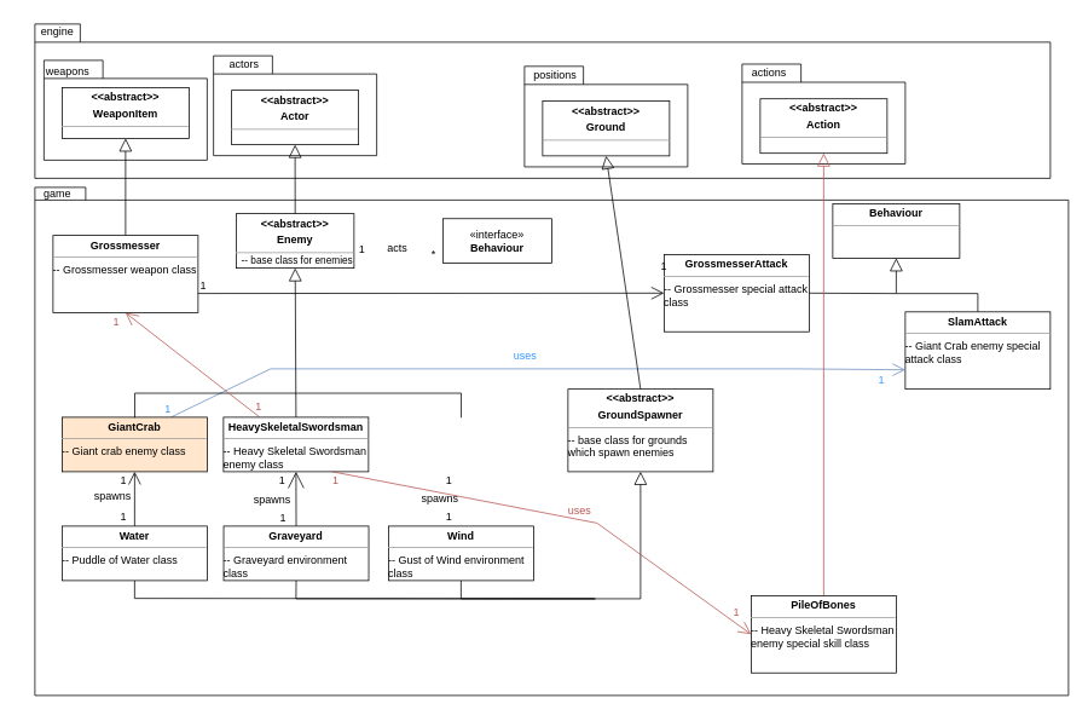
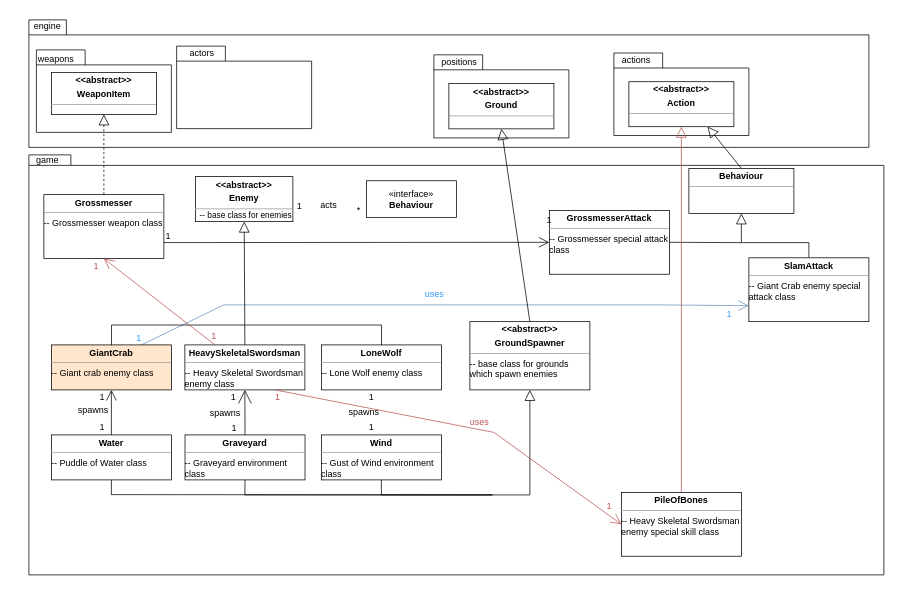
  <mxCell id="0" />
  <mxCell id="1" parent="0" />
  <mxCell id="2" value="" style="shape=folder;fontStyle=1;spacingTop=10;tabWidth=50;tabHeight=20;tabPosition=left;html=1;whiteSpace=wrap;" parent="1" vertex="1"><mxGeometry x="38" y="26" width="1120" height="170" as="geometry" /></mxCell>
  <mxCell id="3" value="" style="shape=folder;fontStyle=1;spacingTop=10;tabWidth=65;tabHeight=20;tabPosition=left;html=1;whiteSpace=wrap;" vertex="1" parent="1"><mxGeometry x="818" y="70.16" width="180" height="110" as="geometry" /></mxCell>
  <mxCell id="4" value="" style="shape=folder;fontStyle=1;spacingTop=10;tabWidth=40;tabHeight=14;tabPosition=left;html=1;whiteSpace=wrap;movable=1;resizable=1;rotatable=1;deletable=1;editable=1;locked=0;connectable=1;" parent="1" vertex="1"><mxGeometry x="38" y="206" width="1140" height="560" as="geometry" /></mxCell>
  <mxCell id="5" value="&lt;div&gt;game&lt;br&gt;&lt;/div&gt;" style="text;html=1;strokeColor=none;fillColor=none;align=center;verticalAlign=middle;whiteSpace=wrap;rounded=0;" parent="1" vertex="1"><mxGeometry x="20" y="180.157" width="86.341" height="65.4" as="geometry" /></mxCell>
  <mxCell id="6" value="&lt;blockquote&gt;«interface»&lt;br&gt;&lt;div&gt;&lt;b&gt;Behaviour&lt;/b&gt;&lt;/div&gt;&lt;/blockquote&gt;" style="html=1;whiteSpace=wrap;" parent="1" vertex="1"><mxGeometry x="488" y="240.5" width="120" height="49" as="geometry" /></mxCell>
  <mxCell id="7" value="&lt;p style=&quot;margin:0px;margin-top:4px;text-align:center;&quot;&gt;&lt;b&gt;&amp;lt;&amp;lt;abstract&amp;gt;&amp;gt;&lt;/b&gt;&lt;/p&gt;&lt;p style=&quot;margin:0px;margin-top:4px;text-align:center;&quot;&gt;&lt;b&gt;Enemy&lt;br&gt;&lt;/b&gt;&lt;/p&gt;&lt;hr size=&quot;1&quot;&gt;" style="verticalAlign=top;align=left;overflow=fill;fontSize=12;fontFamily=Helvetica;html=1;whiteSpace=wrap;" parent="1" vertex="1"><mxGeometry x="260.2" y="235" width="129.8" height="60" as="geometry" /></mxCell>
  <mxCell id="8" value="1" style="text;html=1;strokeColor=none;fillColor=none;align=center;verticalAlign=middle;whiteSpace=wrap;rounded=0;" parent="1" vertex="1"><mxGeometry x="369" y="259" width="60" height="30" as="geometry" /></mxCell>
  <mxCell id="9" value="*" style="text;html=1;strokeColor=none;fillColor=none;align=center;verticalAlign=middle;whiteSpace=wrap;rounded=0;" parent="1" vertex="1"><mxGeometry x="448" y="265" width="60" height="30" as="geometry" /></mxCell>
  <mxCell id="10" value="acts" style="text;html=1;strokeColor=none;fillColor=none;align=center;verticalAlign=middle;whiteSpace=wrap;rounded=0;" parent="1" vertex="1"><mxGeometry x="408" y="258" width="60" height="30" as="geometry" /></mxCell>
  <mxCell id="11" style="rounded=0;orthogonalLoop=1;jettySize=auto;html=1;exitX=0.75;exitY=0;exitDx=0;exitDy=0;entryX=0;entryY=0.75;entryDx=0;entryDy=0;endSize=12;endArrow=open;endFill=0;fillColor=#dae8fc;strokeColor=#6c8ebf;" parent="1" source="12" target="65" edge="1"><mxGeometry relative="1" as="geometry"><Array as="points"><mxPoint x="298" y="406" /><mxPoint x="878" y="406" /></Array></mxGeometry></mxCell>
  <mxCell id="12" value="&lt;p style=&quot;margin:0px;margin-top:4px;text-align:center;&quot;&gt;&lt;b&gt;GiantCrab&lt;/b&gt;&lt;/p&gt;&lt;hr size=&quot;1&quot;&gt;&lt;div&gt;-- Giant crab enemy class&lt;br&gt;&lt;/div&gt;" style="verticalAlign=top;align=left;overflow=fill;fontSize=12;fontFamily=Helvetica;html=1;whiteSpace=wrap;fillColor=#ffe6cc;" parent="1" vertex="1"><mxGeometry x="68" y="459.37" width="160" height="60" as="geometry" /></mxCell>
+ <mxCell id="13" value="&lt;p style=&quot;margin:0px;margin-top:4px;text-align:center;&quot;&gt;&lt;b&gt;LoneWolf&lt;/b&gt;&lt;/p&gt;&lt;hr size=&quot;1&quot;&gt;&lt;div&gt;-- Lone Wolf enemy class&lt;br&gt;&lt;/div&gt;" style="verticalAlign=top;align=left;overflow=fill;fontSize=12;fontFamily=Helvetica;html=1;whiteSpace=wrap;" parent="1" vertex="1"><mxGeometry x="428" y="459.37" width="160" height="60" as="geometry" /></mxCell>
  <mxCell id="14" value="&lt;p style=&quot;margin:0px;margin-top:4px;text-align:center;&quot;&gt;&lt;b&gt;HeavySkeletalSwordsman&lt;br&gt;&lt;/b&gt;&lt;/p&gt;&lt;hr size=&quot;1&quot;&gt;&lt;div&gt;-- Heavy Skeletal Swordsman enemy class&lt;br&gt;&lt;/div&gt;" style="verticalAlign=top;align=left;overflow=fill;fontSize=12;fontFamily=Helvetica;html=1;whiteSpace=wrap;" parent="1" vertex="1"><mxGeometry x="246" y="459.37" width="160" height="60" as="geometry" /></mxCell>
  <mxCell id="15" value="" style="endArrow=block;endSize=12;endFill=0;html=1;rounded=0;exitX=0.5;exitY=0;exitDx=0;exitDy=0;entryX=0.5;entryY=1;entryDx=0;entryDy=0;" parent="1" source="14" target="7" edge="1"><mxGeometry width="160" relative="1" as="geometry"><mxPoint x="275" y="306" as="sourcePoint" /><mxPoint x="515" y="316" as="targetPoint" /></mxGeometry></mxCell>
  <mxCell id="16" value="-- base class for enemies" style="edgeLabel;html=1;align=center;verticalAlign=middle;resizable=0;points=[];" parent="15" vertex="1" connectable="0"><mxGeometry x="1" y="-8" relative="1" as="geometry"><mxPoint x="-7" y="-9" as="offset" /></mxGeometry></mxCell>
  <mxCell id="17" value="" style="group" parent="1" vertex="1" connectable="0"><mxGeometry x="148.2" y="432.87" width="360" as="geometry" /></mxCell>
  <mxCell id="18" style="rounded=0;orthogonalLoop=1;jettySize=auto;html=1;exitX=0.5;exitY=0;exitDx=0;exitDy=0;endArrow=none;endFill=0;" parent="17" edge="1"><mxGeometry relative="1" as="geometry"><mxPoint x="180" as="targetPoint" /><mxPoint x="360" y="27" as="sourcePoint" /><Array as="points"><mxPoint x="360" /></Array></mxGeometry></mxCell>
  <mxCell id="19" style="rounded=0;orthogonalLoop=1;jettySize=auto;html=1;exitX=0.5;exitY=0;exitDx=0;exitDy=0;endArrow=none;endFill=0;" parent="17" edge="1"><mxGeometry relative="1" as="geometry"><mxPoint x="180" as="targetPoint" /><mxPoint y="27" as="sourcePoint" /><Array as="points"><mxPoint /></Array></mxGeometry></mxCell>
  <mxCell id="20" value="1" style="text;html=1;strokeColor=none;fillColor=none;align=center;verticalAlign=middle;whiteSpace=wrap;rounded=0;fontColor=#B85450;" parent="1" vertex="1"><mxGeometry x="255" y="432.87" width="60" height="30" as="geometry" /></mxCell>
  <mxCell id="21" style="edgeStyle=orthogonalEdgeStyle;rounded=0;orthogonalLoop=1;jettySize=auto;html=1;exitX=0.5;exitY=0;exitDx=0;exitDy=0;entryX=0.5;entryY=1;entryDx=0;entryDy=0;endArrow=open;endFill=0;endSize=12;" parent="1" source="23" target="12" edge="1"><mxGeometry relative="1" as="geometry" /></mxCell>
  <mxCell id="22" style="rounded=0;orthogonalLoop=1;jettySize=auto;html=1;exitX=0.5;exitY=1;exitDx=0;exitDy=0;endArrow=none;endFill=0;" parent="1" source="23" edge="1"><mxGeometry relative="1" as="geometry"><mxPoint x="656" y="659.37" as="targetPoint" /><Array as="points"><mxPoint x="148" y="659" /></Array></mxGeometry></mxCell>
  <mxCell id="23" value="&lt;p style=&quot;margin:0px;margin-top:4px;text-align:center;&quot;&gt;&lt;b&gt;Water&lt;/b&gt;&lt;br&gt;&lt;/p&gt;&lt;hr size=&quot;1&quot;&gt;&lt;div&gt;-- Puddle of Water class&lt;br&gt;&lt;/div&gt;" style="verticalAlign=top;align=left;overflow=fill;fontSize=12;fontFamily=Helvetica;html=1;whiteSpace=wrap;" parent="1" vertex="1"><mxGeometry x="68" y="579.37" width="160" height="60" as="geometry" /></mxCell>
  <mxCell id="24" style="edgeStyle=orthogonalEdgeStyle;rounded=0;orthogonalLoop=1;jettySize=auto;html=1;exitX=0.5;exitY=1;exitDx=0;exitDy=0;entryX=0.5;entryY=1;entryDx=0;entryDy=0;endSize=12;endArrow=block;endFill=0;" parent="1" source="25" target="44" edge="1"><mxGeometry relative="1" as="geometry" /></mxCell>
  <mxCell id="25" value="&lt;p style=&quot;margin:0px;margin-top:4px;text-align:center;&quot;&gt;&lt;b&gt;Wind&lt;/b&gt;&lt;br&gt;&lt;/p&gt;&lt;hr size=&quot;1&quot;&gt;&lt;div&gt;-- Gust of Wind environment class&lt;br&gt;&lt;/div&gt;" style="verticalAlign=top;align=left;overflow=fill;fontSize=12;fontFamily=Helvetica;html=1;whiteSpace=wrap;" parent="1" vertex="1"><mxGeometry x="428" y="579.37" width="160" height="60" as="geometry" /></mxCell>
  <mxCell id="26" style="rounded=0;orthogonalLoop=1;jettySize=auto;html=1;exitX=0.5;exitY=1;exitDx=0;exitDy=0;endArrow=none;endFill=0;" parent="1" source="27" edge="1"><mxGeometry relative="1" as="geometry"><mxPoint x="656" y="659.37" as="targetPoint" /><Array as="points"><mxPoint x="326" y="659.37" /></Array></mxGeometry></mxCell>
  <mxCell id="27" value="&lt;p style=&quot;margin:0px;margin-top:4px;text-align:center;&quot;&gt;&lt;b&gt;Graveyard&lt;/b&gt;&lt;br&gt;&lt;/p&gt;&lt;hr size=&quot;1&quot;&gt;&lt;div&gt;-- Graveyard environment class&lt;br&gt;&lt;/div&gt;" style="verticalAlign=top;align=left;overflow=fill;fontSize=12;fontFamily=Helvetica;html=1;whiteSpace=wrap;" parent="1" vertex="1"><mxGeometry x="246.2" y="579.37" width="160" height="60" as="geometry" /></mxCell>
  <mxCell id="28" value="" style="group" parent="1" vertex="1" connectable="0"><mxGeometry x="235" y="56" width="180" height="115" as="geometry" /></mxCell>
  <mxCell id="29" value="" style="shape=folder;fontStyle=1;spacingTop=10;tabWidth=65;tabHeight=20;tabPosition=left;html=1;whiteSpace=wrap;" parent="28" vertex="1"><mxGeometry y="5" width="180" height="110" as="geometry" /></mxCell>
  <mxCell id="30" value="actors" style="text;html=1;strokeColor=none;fillColor=none;align=center;verticalAlign=middle;whiteSpace=wrap;rounded=0;" parent="28" vertex="1"><mxGeometry x="4" width="60" height="30" as="geometry" /></mxCell>
- <mxCell id="31" value="&lt;p style=&quot;margin:0px;margin-top:4px;text-align:center;&quot;&gt;&lt;b&gt;&amp;lt;&amp;lt;abstract&amp;gt;&amp;gt;&lt;/b&gt;&lt;/p&gt;&lt;p style=&quot;margin:0px;margin-top:4px;text-align:center;&quot;&gt;&lt;b&gt;Actor&lt;br&gt;&lt;/b&gt;&lt;/p&gt;&lt;hr size=&quot;1&quot;&gt;" style="verticalAlign=top;align=left;overflow=fill;fontSize=12;fontFamily=Helvetica;html=1;whiteSpace=wrap;" parent="28" vertex="1"><mxGeometry x="20" y="43" width="140" height="60" as="geometry" /></mxCell>
- <mxCell id="32" value="" style="endArrow=block;endSize=12;endFill=0;html=1;rounded=0;exitX=0.5;exitY=0;exitDx=0;exitDy=0;entryX=0.5;entryY=1;entryDx=0;entryDy=0;" parent="1" source="7" target="31" edge="1"><mxGeometry width="160" relative="1" as="geometry"><mxPoint x="514.75" y="283" as="sourcePoint" /><mxPoint x="515" y="206" as="targetPoint" /></mxGeometry></mxCell>
  <mxCell id="33" style="rounded=0;orthogonalLoop=1;jettySize=auto;html=1;exitX=0.25;exitY=0;exitDx=0;exitDy=0;entryX=0.5;entryY=1;entryDx=0;entryDy=0;elbow=vertical;endArrow=open;endFill=0;endSize=12;fillColor=#f8cecc;strokeColor=#b85450;" parent="1" source="14" target="50" edge="1"><mxGeometry relative="1" as="geometry"><mxPoint x="136" y="396" as="targetPoint" /><Array as="points" /></mxGeometry></mxCell>
  <mxCell id="34" value="" style="endArrow=open;endSize=16;endFill=0;html=1;rounded=0;exitX=0.5;exitY=0;exitDx=0;exitDy=0;entryX=0.5;entryY=1;entryDx=0;entryDy=0;" parent="1" source="27" target="14" edge="1"><mxGeometry width="160" relative="1" as="geometry"><mxPoint x="323.8" y="580.37" as="sourcePoint" /><mxPoint x="323.8" y="499.37" as="targetPoint" /></mxGeometry></mxCell>
  <mxCell id="35" value="1" style="text;html=1;strokeColor=none;fillColor=none;align=center;verticalAlign=middle;whiteSpace=wrap;rounded=0;" parent="1" vertex="1"><mxGeometry x="127" y="559.37" width="18" height="20" as="geometry" /></mxCell>
  <mxCell id="36" value="1" style="text;html=1;strokeColor=none;fillColor=none;align=center;verticalAlign=middle;whiteSpace=wrap;rounded=0;" parent="1" vertex="1"><mxGeometry x="306" y="562" width="12" height="17.87" as="geometry" /></mxCell>
  <mxCell id="37" value="1" style="text;html=1;strokeColor=none;fillColor=none;align=center;verticalAlign=middle;whiteSpace=wrap;rounded=0;" parent="1" vertex="1"><mxGeometry x="465" y="553.87" width="60" height="30" as="geometry" /></mxCell>
  <mxCell id="38" value="1" style="text;html=1;strokeColor=none;fillColor=none;align=center;verticalAlign=middle;whiteSpace=wrap;rounded=0;" parent="1" vertex="1"><mxGeometry x="281" y="514.37" width="60" height="30" as="geometry" /></mxCell>
  <mxCell id="39" value="1" style="text;html=1;strokeColor=none;fillColor=none;align=center;verticalAlign=middle;whiteSpace=wrap;rounded=0;" parent="1" vertex="1"><mxGeometry x="127" y="519.37" width="18" height="20" as="geometry" /></mxCell>
  <mxCell id="40" value="1" style="text;html=1;strokeColor=none;fillColor=none;align=center;verticalAlign=middle;whiteSpace=wrap;rounded=0;" parent="1" vertex="1"><mxGeometry x="486" y="519.37" width="18" height="20" as="geometry" /></mxCell>
  <mxCell id="41" value="spawns" style="text;html=1;strokeColor=none;fillColor=none;align=center;verticalAlign=middle;whiteSpace=wrap;rounded=0;" parent="1" vertex="1"><mxGeometry x="455" y="534.37" width="60" height="30" as="geometry" /></mxCell>
  <mxCell id="42" value="spawns" style="text;html=1;strokeColor=none;fillColor=none;align=center;verticalAlign=middle;whiteSpace=wrap;rounded=0;" parent="1" vertex="1"><mxGeometry x="279" y="542" width="42" height="18.37" as="geometry" /></mxCell>
  <mxCell id="43" value="spawns" style="text;html=1;strokeColor=none;fillColor=none;align=center;verticalAlign=middle;whiteSpace=wrap;rounded=0;" parent="1" vertex="1"><mxGeometry x="94" y="532.37" width="60" height="30" as="geometry" /></mxCell>
  <mxCell id="44" value="&lt;p style=&quot;margin:0px;margin-top:4px;text-align:center;&quot;&gt;&lt;b&gt;&amp;lt;&amp;lt;abstract&amp;gt;&amp;gt;&lt;/b&gt;&lt;/p&gt;&lt;p style=&quot;margin:0px;margin-top:4px;text-align:center;&quot;&gt;&lt;b&gt;GroundSpawner&lt;br&gt;&lt;/b&gt;&lt;/p&gt;&lt;hr size=&quot;1&quot;&gt;&lt;div&gt;-- base class for grounds which spawn enemies&lt;br&gt;&lt;/div&gt;" style="verticalAlign=top;align=left;overflow=fill;fontSize=12;fontFamily=Helvetica;html=1;whiteSpace=wrap;" parent="1" vertex="1"><mxGeometry x="626" y="428.37" width="160" height="91" as="geometry" /></mxCell>
  <mxCell id="45" value="&lt;p style=&quot;margin:0px;margin-top:4px;text-align:center;&quot;&gt;&lt;b&gt;GrossmesserAttack&lt;/b&gt;&lt;br&gt;&lt;/p&gt;&lt;hr size=&quot;1&quot;&gt;-- Grossmesser special attack class" style="verticalAlign=top;align=left;overflow=fill;fontSize=12;fontFamily=Helvetica;html=1;whiteSpace=wrap;" parent="1" vertex="1"><mxGeometry x="732" y="280" width="160" height="85.13" as="geometry" /></mxCell>
  <mxCell id="46" value="`" style="shape=folder;fontStyle=1;spacingTop=10;tabWidth=65;tabHeight=20;tabPosition=left;html=1;whiteSpace=wrap;" parent="1" vertex="1"><mxGeometry x="48" y="66" width="180" height="110" as="geometry" /></mxCell>
  <mxCell id="47" value="weapons&lt;span style=&quot;white-space: pre;&quot;&gt; &lt;/span&gt;" style="text;html=1;strokeColor=none;fillColor=none;align=center;verticalAlign=middle;whiteSpace=wrap;rounded=0;" parent="1" vertex="1"><mxGeometry x="46.34" y="56" width="60" height="44.211" as="geometry" /></mxCell>
  <mxCell id="48" value="&lt;p style=&quot;margin:0px;margin-top:4px;text-align:center;&quot;&gt;&lt;b&gt;&amp;lt;&amp;lt;abstract&amp;gt;&amp;gt;&lt;/b&gt;&lt;/p&gt;&lt;p style=&quot;margin:0px;margin-top:4px;text-align:center;&quot;&gt;&lt;b&gt;WeaponItem&lt;/b&gt;&lt;br&gt;&lt;/p&gt;&lt;hr size=&quot;1&quot;&gt;" style="verticalAlign=top;align=left;overflow=fill;fontSize=12;fontFamily=Helvetica;html=1;whiteSpace=wrap;" parent="1" vertex="1"><mxGeometry x="68" y="96" width="140" height="56" as="geometry" /></mxCell>
- <mxCell id="49" style="rounded=0;orthogonalLoop=1;jettySize=auto;html=1;exitX=0.5;exitY=0;exitDx=0;exitDy=0;entryX=0.5;entryY=1;entryDx=0;entryDy=0;endArrow=block;endFill=0;endSize=12;" parent="1" source="50" target="48" edge="1"><mxGeometry relative="1" as="geometry" /></mxCell>
+ <mxCell id="49" style="rounded=0;orthogonalLoop=1;jettySize=auto;html=1;exitX=0.5;exitY=0;exitDx=0;exitDy=0;entryX=0.5;entryY=1;entryDx=0;entryDy=0;endArrow=block;endFill=0;endSize=12;dashed=1;" parent="1" source="50" target="48" edge="1"><mxGeometry relative="1" as="geometry" /></mxCell>
  <mxCell id="50" value="&lt;p style=&quot;margin:0px;margin-top:4px;text-align:center;&quot;&gt;&lt;b&gt;Grossmesser&lt;/b&gt;&lt;br&gt;&lt;/p&gt;&lt;hr size=&quot;1&quot;&gt;&lt;div&gt;-- Grossmesser weapon class&lt;br&gt;&lt;/div&gt;" style="verticalAlign=top;align=left;overflow=fill;fontSize=12;fontFamily=Helvetica;html=1;whiteSpace=wrap;" parent="1" vertex="1"><mxGeometry x="58" y="259" width="160" height="85.26" as="geometry" /></mxCell>
  <mxCell id="51" value="1" style="text;html=1;strokeColor=none;fillColor=none;align=center;verticalAlign=middle;whiteSpace=wrap;rounded=0;fontColor=#B85450;" parent="1" vertex="1"><mxGeometry x="98" y="339.24" width="60" height="30" as="geometry" /></mxCell>
  <mxCell id="52" value="&lt;p style=&quot;margin:0px;margin-top:4px;text-align:center;&quot;&gt;&lt;b&gt;Behaviour&lt;br&gt;&lt;/b&gt;&lt;/p&gt;&lt;hr size=&quot;1&quot;&gt;" style="verticalAlign=top;align=left;overflow=fill;fontSize=12;fontFamily=Helvetica;html=1;whiteSpace=wrap;" parent="1" vertex="1"><mxGeometry x="918" y="224" width="140" height="60" as="geometry" /></mxCell>
  <mxCell id="53" value="" style="endArrow=block;endSize=12;endFill=0;html=1;rounded=0;exitX=1;exitY=0.5;exitDx=0;exitDy=0;entryX=0.5;entryY=1;entryDx=0;entryDy=0;" parent="1" source="45" target="52" edge="1"><mxGeometry width="160" relative="1" as="geometry"><mxPoint x="839" y="358.24" as="sourcePoint" /><mxPoint x="838" y="194.24" as="targetPoint" /><Array as="points"><mxPoint x="988" y="323" /></Array></mxGeometry></mxCell>
  <mxCell id="54" style="rounded=0;orthogonalLoop=1;jettySize=auto;html=1;exitX=1;exitY=0.75;exitDx=0;exitDy=0;entryX=0;entryY=0.5;entryDx=0;entryDy=0;elbow=vertical;endArrow=open;endFill=0;endSize=12;" parent="1" source="50" target="45" edge="1"><mxGeometry relative="1" as="geometry"><mxPoint x="319" y="468" as="sourcePoint" /><mxPoint x="171" y="353" as="targetPoint" /><Array as="points" /></mxGeometry></mxCell>
  <mxCell id="55" value="1" style="text;html=1;strokeColor=none;fillColor=none;align=center;verticalAlign=middle;whiteSpace=wrap;rounded=0;" parent="1" vertex="1"><mxGeometry x="218" y="306" width="12" height="17.87" as="geometry" /></mxCell>
  <mxCell id="56" value="1" style="text;html=1;strokeColor=none;fillColor=none;align=center;verticalAlign=middle;whiteSpace=wrap;rounded=0;" parent="1" vertex="1"><mxGeometry x="726" y="284" width="12" height="17.87" as="geometry" /></mxCell>
  <mxCell id="57" value="&lt;p style=&quot;margin:0px;margin-top:4px;text-align:center;&quot;&gt;&lt;b&gt;&amp;lt;&amp;lt;abstract&amp;gt;&amp;gt;&lt;/b&gt;&lt;/p&gt;&lt;p style=&quot;margin:0px;margin-top:4px;text-align:center;&quot;&gt;&lt;b&gt;Action&lt;br&gt;&lt;/b&gt;&lt;/p&gt;&lt;hr size=&quot;1&quot;&gt;" style="verticalAlign=top;align=left;overflow=fill;fontSize=12;fontFamily=Helvetica;html=1;whiteSpace=wrap;" parent="1" vertex="1"><mxGeometry x="838" y="108.44" width="140" height="60" as="geometry" /></mxCell>
  <mxCell id="58" value="&lt;p style=&quot;margin:0px;margin-top:4px;text-align:center;&quot;&gt;&lt;b&gt;PileOfBones&lt;/b&gt;&lt;br&gt;&lt;/p&gt;&lt;hr size=&quot;1&quot;&gt;-- Heavy Skeletal Swordsman enemy special skill class" style="verticalAlign=top;align=left;overflow=fill;fontSize=12;fontFamily=Helvetica;html=1;whiteSpace=wrap;" parent="1" vertex="1"><mxGeometry x="828" y="656" width="160" height="85.13" as="geometry" /></mxCell>
  <mxCell id="59" style="rounded=0;orthogonalLoop=1;jettySize=auto;html=1;exitX=0.75;exitY=1;exitDx=0;exitDy=0;entryX=0;entryY=0.5;entryDx=0;entryDy=0;elbow=vertical;endArrow=open;endFill=0;endSize=12;fillColor=#f8cecc;strokeColor=#b85450;" parent="1" source="14" target="58" edge="1"><mxGeometry relative="1" as="geometry"><mxPoint x="296" y="469" as="sourcePoint" /><mxPoint x="148" y="354" as="targetPoint" /><Array as="points"><mxPoint x="658" y="576" /></Array></mxGeometry></mxCell>
  <mxCell id="60" value="" style="endArrow=block;endSize=12;endFill=0;html=1;rounded=0;exitX=0.5;exitY=0;exitDx=0;exitDy=0;entryX=0.5;entryY=1;entryDx=0;entryDy=0;fillColor=#f8cecc;strokeColor=#b85450;" parent="1" source="58" target="57" edge="1"><mxGeometry width="160" relative="1" as="geometry"><mxPoint x="918" y="656" as="sourcePoint" /><mxPoint x="918" y="601" as="targetPoint" /></mxGeometry></mxCell>
  <mxCell id="61" value="1" style="text;html=1;strokeColor=none;fillColor=none;align=center;verticalAlign=middle;whiteSpace=wrap;rounded=0;fontColor=#B85450;" parent="1" vertex="1"><mxGeometry x="364" y="520.5" width="12" height="17.87" as="geometry" /></mxCell>
  <mxCell id="62" value="1" style="text;html=1;strokeColor=none;fillColor=none;align=center;verticalAlign=middle;whiteSpace=wrap;rounded=0;fontColor=#B85450;" parent="1" vertex="1"><mxGeometry x="806" y="666" width="12" height="17.87" as="geometry" /></mxCell>
  <mxCell id="63" value="uses" style="text;html=1;strokeColor=none;fillColor=none;align=center;verticalAlign=middle;whiteSpace=wrap;rounded=0;fontColor=#B85450;" parent="1" vertex="1"><mxGeometry x="618" y="553.87" width="42" height="18.37" as="geometry" /></mxCell>
  <mxCell id="64" style="rounded=0;orthogonalLoop=1;jettySize=auto;html=1;exitX=0.5;exitY=0;exitDx=0;exitDy=0;endArrow=none;endFill=0;" edge="1" parent="1" source="65"><mxGeometry relative="1" as="geometry"><mxPoint x="988" y="323" as="targetPoint" /><mxPoint x="1078" y="340.24" as="sourcePoint" /><Array as="points"><mxPoint x="1078" y="323" /></Array></mxGeometry></mxCell>
  <mxCell id="65" value="&lt;p style=&quot;margin:0px;margin-top:4px;text-align:center;&quot;&gt;&lt;b&gt;SlamAttack&lt;/b&gt;&lt;br&gt;&lt;/p&gt;&lt;hr size=&quot;1&quot;&gt;-- Giant Crab enemy special attack class" style="verticalAlign=top;align=left;overflow=fill;fontSize=12;fontFamily=Helvetica;html=1;whiteSpace=wrap;" parent="1" vertex="1"><mxGeometry x="998" y="343.24" width="160" height="85.13" as="geometry" /></mxCell>
  <mxCell id="66" value="1" style="text;html=1;strokeColor=none;fillColor=none;align=center;verticalAlign=middle;whiteSpace=wrap;rounded=0;fontColor=#3399FF;" parent="1" vertex="1"><mxGeometry x="966" y="410.5" width="12" height="17.87" as="geometry" /></mxCell>
  <mxCell id="67" value="1" style="text;html=1;strokeColor=none;fillColor=none;align=center;verticalAlign=middle;whiteSpace=wrap;rounded=0;fontColor=#3399FF;" parent="1" vertex="1"><mxGeometry x="179" y="441.5" width="12" height="17.87" as="geometry" /></mxCell>
  <mxCell id="68" value="uses" style="text;html=1;strokeColor=none;fillColor=none;align=center;verticalAlign=middle;whiteSpace=wrap;rounded=0;fontColor=#3399FF;" parent="1" vertex="1"><mxGeometry x="558" y="382.82" width="42" height="18.37" as="geometry" /></mxCell>
  <mxCell id="69" value="&lt;div&gt;engine&lt;/div&gt;" style="text;html=1;strokeColor=none;fillColor=none;align=center;verticalAlign=middle;whiteSpace=wrap;rounded=0;" parent="1" vertex="1"><mxGeometry x="33.17" y="20" width="60" height="30.222" as="geometry" /></mxCell>
  <mxCell id="70" value="" style="shape=folder;fontStyle=1;spacingTop=10;tabWidth=65;tabHeight=20;tabPosition=left;html=1;whiteSpace=wrap;" parent="1" vertex="1"><mxGeometry x="578" y="72.593" width="180" height="110.815" as="geometry" /></mxCell>
  <mxCell id="71" value="positions" style="text;html=1;strokeColor=none;fillColor=none;align=center;verticalAlign=middle;whiteSpace=wrap;rounded=0;" parent="1" vertex="1"><mxGeometry x="582" y="67.556" width="60" height="30.222" as="geometry" /></mxCell>
  <mxCell id="72" value="&lt;p style=&quot;margin:0px;margin-top:4px;text-align:center;&quot;&gt;&lt;b&gt;&amp;lt;&amp;lt;abstract&amp;gt;&amp;gt;&lt;/b&gt;&lt;/p&gt;&lt;p style=&quot;margin:0px;margin-top:4px;text-align:center;&quot;&gt;&lt;b&gt;Ground&lt;br&gt;&lt;/b&gt;&lt;/p&gt;&lt;hr size=&quot;1&quot;&gt;" style="verticalAlign=top;align=left;overflow=fill;fontSize=12;fontFamily=Helvetica;html=1;whiteSpace=wrap;" parent="1" vertex="1"><mxGeometry x="598" y="110.874" width="140" height="60.444" as="geometry" /></mxCell>
  <mxCell id="73" style="rounded=0;orthogonalLoop=1;jettySize=auto;html=1;exitX=0.5;exitY=0;exitDx=0;exitDy=0;entryX=0.5;entryY=1;entryDx=0;entryDy=0;endArrow=block;endFill=0;endSize=12;" parent="1" source="44" target="72" edge="1"><mxGeometry relative="1" as="geometry"><Array as="points" /></mxGeometry></mxCell>
  <mxCell id="74" value="actions" style="text;html=1;strokeColor=none;fillColor=none;align=center;verticalAlign=middle;whiteSpace=wrap;rounded=0;" vertex="1" parent="1"><mxGeometry x="818" y="65.13" width="60" height="30" as="geometry" /></mxCell>
+ <mxCell id="75" style="rounded=0;orthogonalLoop=1;jettySize=auto;html=1;exitX=0.5;exitY=0;exitDx=0;exitDy=0;entryX=0.75;entryY=1;entryDx=0;entryDy=0;endArrow=block;endFill=0;endSize=12;" edge="1" parent="1" source="52" target="57"><mxGeometry relative="1" as="geometry"><Array as="points" /><mxPoint x="716" y="438" as="sourcePoint" /><mxPoint x="678" y="181" as="targetPoint" /></mxGeometry></mxCell>
